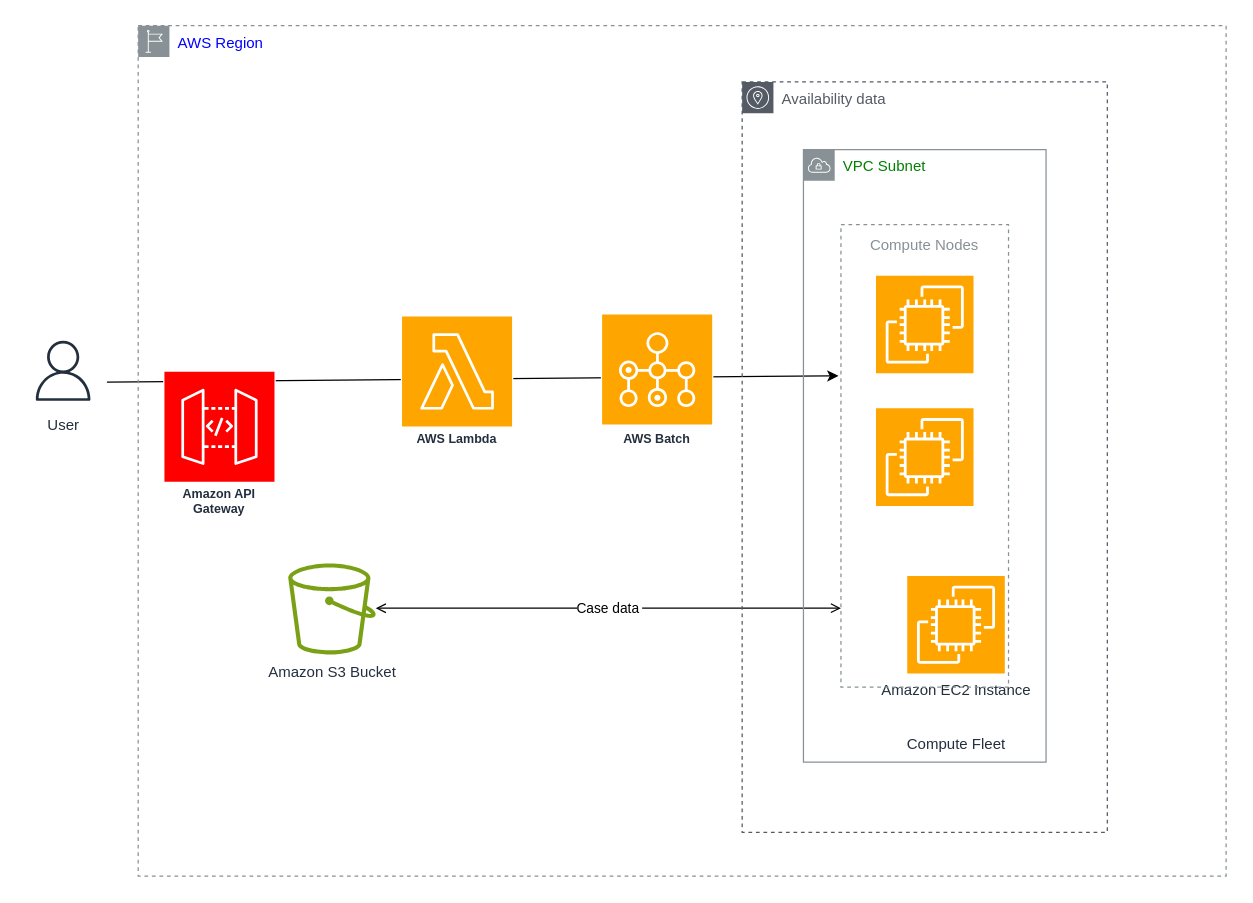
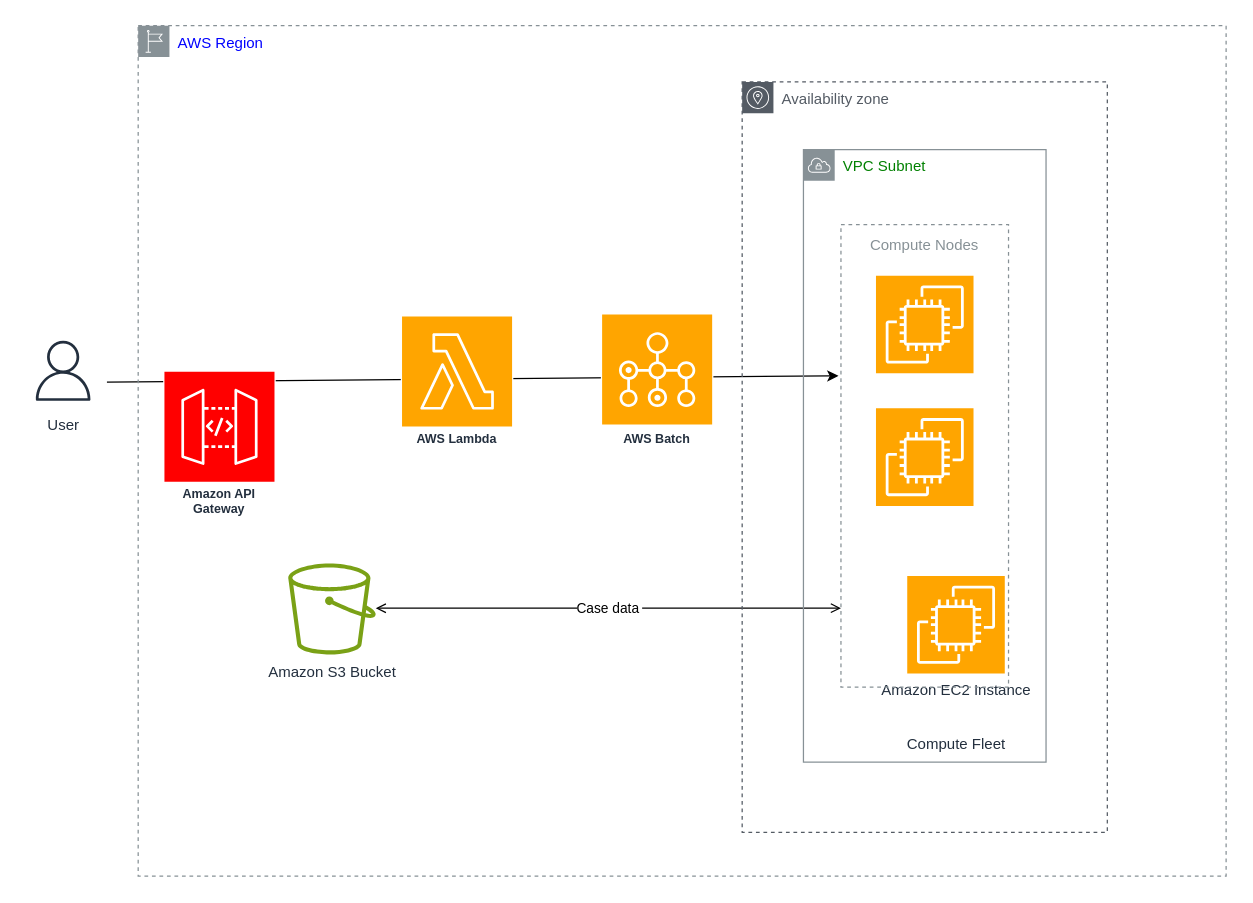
  <mxCell id="0" />
  <mxCell id="1" parent="0" />
  <mxCell id="2" style="edgeStyle=none;rounded=0;orthogonalLoop=1;jettySize=auto;html=1;" parent="1" edge="1"><mxGeometry relative="1" as="geometry"><mxPoint x="670" y="300" as="targetPoint" /><mxPoint x="85" y="305" as="sourcePoint" /></mxGeometry></mxCell>
  <mxCell id="3" value="AWS Lambda" style="sketch=0;outlineConnect=0;fontColor=#232F3E;gradientColor=none;strokeColor=#ffffff;fillColor=#FFA500;dashed=0;verticalLabelPosition=middle;verticalAlign=bottom;align=center;html=1;whiteSpace=wrap;fontSize=10;fontStyle=1;spacing=3;shape=mxgraph.aws4.productIcon;prIcon=mxgraph.aws4.lambda;" parent="1" vertex="1"><mxGeometry x="320" y="251.5" width="90" height="108.5" as="geometry" /></mxCell>
  <mxCell id="4" value="AWS Batch" style="sketch=0;outlineConnect=0;fontColor=#232F3E;gradientColor=none;strokeColor=#ffffff;fillColor=#FFA500;dashed=0;verticalLabelPosition=middle;verticalAlign=bottom;align=center;html=1;whiteSpace=wrap;fontSize=10;fontStyle=1;spacing=3;shape=mxgraph.aws4.productIcon;prIcon=mxgraph.aws4.batch;" parent="1" vertex="1"><mxGeometry x="480" y="250" width="90" height="110" as="geometry" /></mxCell>
  <mxCell id="5" value="" style="sketch=0;points=[[0,0,0],[0.25,0,0],[0.5,0,0],[0.75,0,0],[1,0,0],[0,1,0],[0.25,1,0],[0.5,1,0],[0.75,1,0],[1,1,0],[0,0.25,0],[0,0.5,0],[0,0.75,0],[1,0.25,0],[1,0.5,0],[1,0.75,0]];outlineConnect=0;fontColor=#232F3E;fillColor=#FFA500;strokeColor=#ffffff;dashed=0;verticalLabelPosition=bottom;verticalAlign=top;align=center;html=1;fontSize=12;fontStyle=0;aspect=fixed;shape=mxgraph.aws4.resourceIcon;resIcon=mxgraph.aws4.ec2;" parent="1" vertex="1"><mxGeometry x="700" y="220" width="78" height="78" as="geometry" /></mxCell>
  <mxCell id="6" value="" style="sketch=0;points=[[0,0,0],[0.25,0,0],[0.5,0,0],[0.75,0,0],[1,0,0],[0,1,0],[0.25,1,0],[0.5,1,0],[0.75,1,0],[1,1,0],[0,0.25,0],[0,0.5,0],[0,0.75,0],[1,0.25,0],[1,0.5,0],[1,0.75,0]];outlineConnect=0;fontColor=#232F3E;fillColor=#FFA500;strokeColor=#ffffff;dashed=0;verticalLabelPosition=bottom;verticalAlign=top;align=center;html=1;fontSize=12;fontStyle=0;aspect=fixed;shape=mxgraph.aws4.resourceIcon;resIcon=mxgraph.aws4.ec2;" parent="1" vertex="1"><mxGeometry x="700" y="326" width="78" height="78" as="geometry" /></mxCell>
  <mxCell id="7" value="Amazon EC2 Instance&lt;div&gt;&lt;br&gt;&lt;/div&gt;&lt;div&gt;&lt;br&gt;&lt;/div&gt;&lt;div&gt;Compute Fleet&lt;/div&gt;" style="sketch=0;points=[[0,0,0],[0.25,0,0],[0.5,0,0],[0.75,0,0],[1,0,0],[0,1,0],[0.25,1,0],[0.5,1,0],[0.75,1,0],[1,1,0],[0,0.25,0],[0,0.5,0],[0,0.75,0],[1,0.25,0],[1,0.5,0],[1,0.75,0]];outlineConnect=0;fontColor=#232F3E;fillColor=#FFA500;strokeColor=#ffffff;dashed=0;verticalLabelPosition=bottom;verticalAlign=top;align=center;html=1;fontSize=12;fontStyle=0;aspect=fixed;shape=mxgraph.aws4.resourceIcon;resIcon=mxgraph.aws4.ec2;" parent="1" vertex="1"><mxGeometry x="725" y="460" width="78" height="78" as="geometry" /></mxCell>
  <mxCell id="8" value="Amazon S3 Bucket" style="sketch=0;outlineConnect=0;fontColor=#232F3E;gradientColor=none;fillColor=#7AA116;strokeColor=none;dashed=0;verticalLabelPosition=bottom;verticalAlign=top;align=center;html=1;fontSize=12;fontStyle=0;aspect=fixed;pointerEvents=1;shape=mxgraph.aws4.bucket;" parent="1" vertex="1"><mxGeometry x="230" y="450" width="70" height="72.8" as="geometry" /></mxCell>
  <mxCell id="9" value="Case data" style="edgeStyle=orthogonalEdgeStyle;htmDepartman barl=1;endArrow=open;elbow=vertical;startArrow=open;startFill=0;endFill=0;strokeColor=#000000;rounded=0;jumpSize=30;" parent="1" target="14" edge="1"><mxGeometry width="100" relative="1" as="geometry"><mxPoint x="300.004" y="485.84" as="sourcePoint" /><mxPoint x="647.25" y="486.34" as="targetPoint" /><Array as="points"><mxPoint x="600" y="486" /><mxPoint x="600" y="486" /></Array></mxGeometry></mxCell>
  <mxCell id="10" value="Amazon API Gateway" style="sketch=0;outlineConnect=0;fontColor=#232F3E;gradientColor=none;strokeColor=#ffffff;fillColor=#FF0000;dashed=0;verticalLabelPosition=middle;verticalAlign=bottom;align=center;html=1;whiteSpace=wrap;fontSize=10;fontStyle=1;spacing=3;shape=mxgraph.aws4.productIcon;prIcon=mxgraph.aws4.api_gateway;" parent="1" vertex="1"><mxGeometry x="130" y="295.75" width="90" height="120" as="geometry" /></mxCell>
  <mxCell id="11" style="edgeStyle=none;rounded=0;orthogonalLoop=1;jettySize=auto;html=1;exitX=0.5;exitY=0;exitDx=0;exitDy=0;" parent="1" edge="1"><mxGeometry relative="1" as="geometry"><mxPoint x="709" y="179" as="sourcePoint" /><mxPoint x="709" y="179" as="targetPoint" /></mxGeometry></mxCell>
  <mxCell id="12" style="edgeStyle=none;rounded=0;orthogonalLoop=1;jettySize=auto;html=1;exitX=1;exitY=0.5;exitDx=0;exitDy=0;" parent="1" edge="1"><mxGeometry relative="1" as="geometry"><mxPoint x="814" y="383" as="sourcePoint" /><mxPoint x="814" y="383" as="targetPoint" /></mxGeometry></mxCell>
  <mxCell id="13" value="User" style="sketch=0;outlineConnect=0;fontColor=#232F3E;gradientColor=none;strokeColor=#232F3E;fillColor=#ffffff;dashed=0;verticalLabelPosition=bottom;verticalAlign=top;align=center;html=1;fontSize=12;fontStyle=0;aspect=fixed;shape=mxgraph.aws4.resourceIcon;resIcon=mxgraph.aws4.user;" parent="1" vertex="1"><mxGeometry x="20" y="266" width="60" height="60" as="geometry" /></mxCell>
  <mxCell id="14" value="Compute Nodes" style="outlineConnect=0;gradientColor=none;html=1;whiteSpace=wrap;fontSize=12;fontStyle=0;strokeColor=#879196;fillColor=none;verticalAlign=top;align=center;fontColor=#879196;dashed=1;spacingTop=3;" parent="1" vertex="1"><mxGeometry x="672" y="179" width="134" height="370" as="geometry" /></mxCell>
  <mxCell id="15" value="VPC Subnet" style="sketch=0;outlineConnect=0;gradientColor=none;html=1;whiteSpace=wrap;fontSize=12;fontStyle=0;shape=mxgraph.aws4.group;grIcon=mxgraph.aws4.group_vpc;strokeColor=#879196;fillColor=none;verticalAlign=top;align=left;spacingLeft=30;fontColor=green;dashed=0;" parent="1" vertex="1"><mxGeometry x="642" y="119" width="194" height="490" as="geometry" /></mxCell>
- <mxCell id="16" value="Availability data" style="sketch=0;outlineConnect=0;gradientColor=none;html=1;whiteSpace=wrap;fontSize=12;fontStyle=0;shape=mxgraph.aws4.group;grIcon=mxgraph.aws4.group_availability_zone;strokeColor=#545B64;fillColor=none;verticalAlign=top;align=left;spacingLeft=30;fontColor=#545B64;dashed=1;" parent="1" vertex="1"><mxGeometry x="593" y="65" width="292" height="600" as="geometry" /></mxCell>
+ <mxCell id="16" value="Availability zone" style="sketch=0;outlineConnect=0;gradientColor=none;html=1;whiteSpace=wrap;fontSize=12;fontStyle=0;shape=mxgraph.aws4.group;grIcon=mxgraph.aws4.group_availability_zone;strokeColor=#545B64;fillColor=none;verticalAlign=top;align=left;spacingLeft=30;fontColor=#545B64;dashed=1;" parent="1" vertex="1"><mxGeometry x="593" y="65" width="292" height="600" as="geometry" /></mxCell>
  <mxCell id="17" value="AWS Region" style="sketch=0;outlineConnect=0;gradientColor=none;html=1;whiteSpace=wrap;fontSize=12;fontStyle=0;shape=mxgraph.aws4.group;grIcon=mxgraph.aws4.group_region;strokeColor=#879196;fillColor=none;verticalAlign=top;align=left;spacingLeft=30;fontColor=Blue;dashed=1;" parent="1" vertex="1"><mxGeometry x="110" y="20" width="870" height="680" as="geometry" /></mxCell>
